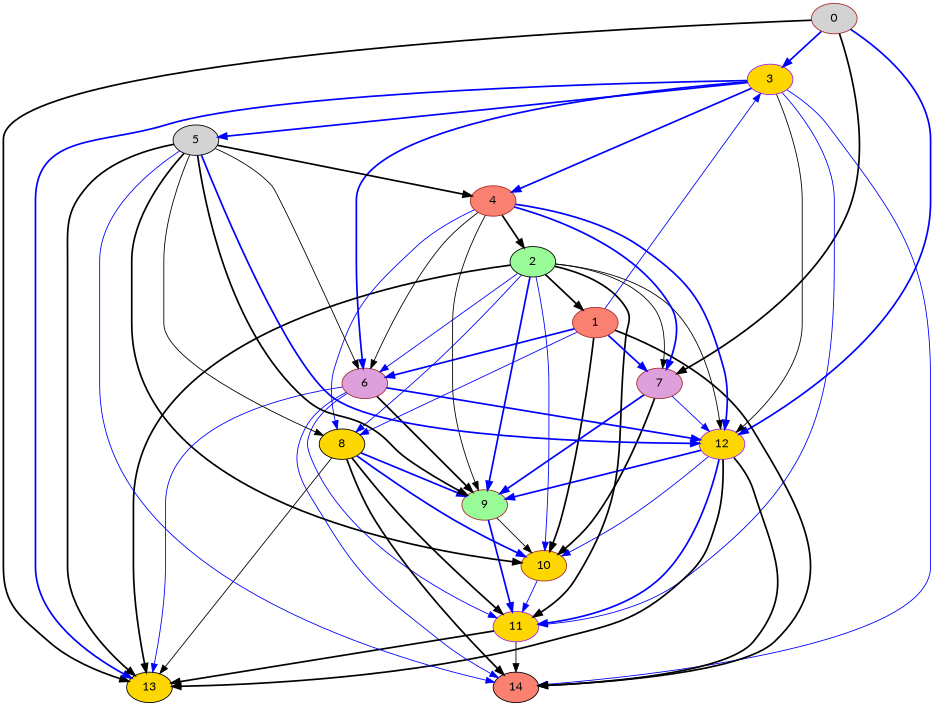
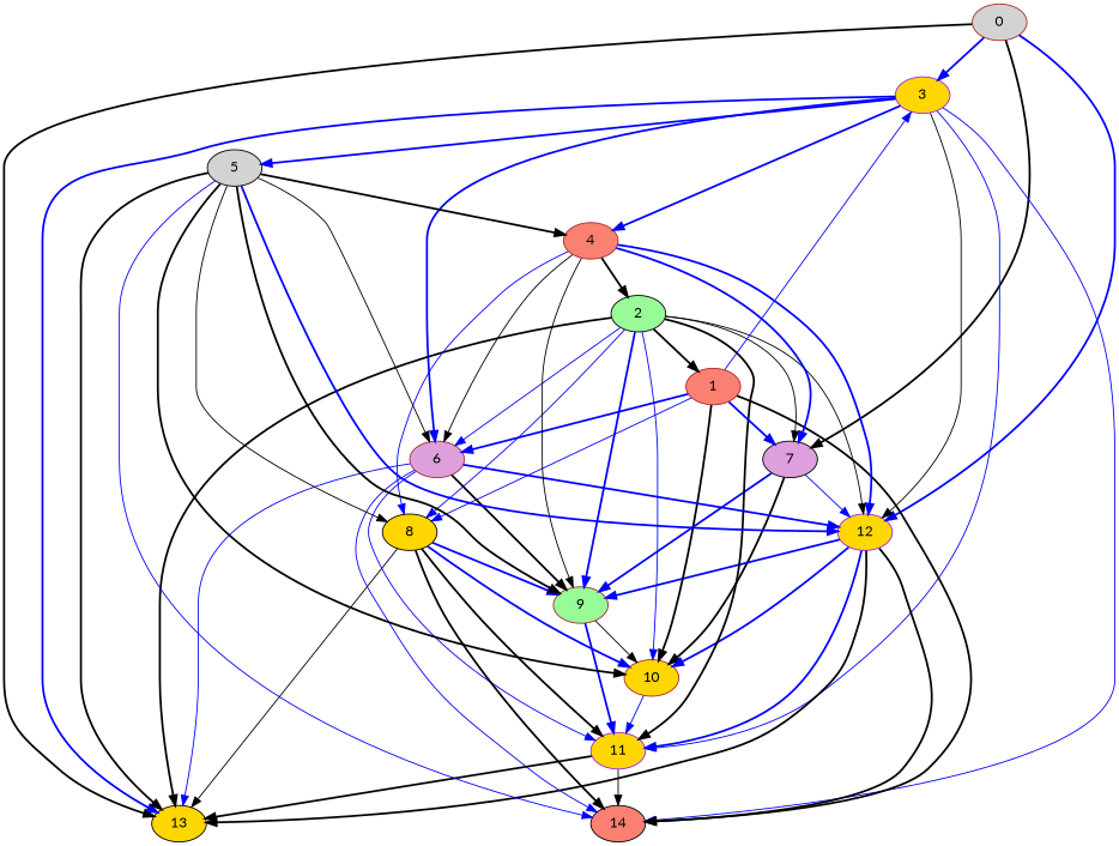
  digraph {
    fontname=Lato
    node [color=brown fillcolor=gold fontname=Lato style=filled]
    edge [color=blue fontname=Lato style=bold]
    0 [fillcolor=lightgrey]
    3 [color=purple]
-   7 [fillcolor=plum]
+   7 [color=black fillcolor=plum]
    12 [color=purple]
    13 [color=black]
    2 [color=black fillcolor=palegreen]
    1 [fillcolor=salmon]
    6 [fillcolor=plum]
    8 [color=black]
    10
    9 [fillcolor=palegreen]
    11 [color=purple]
    14 [color=black fillcolor=salmon]
    4 [fillcolor=salmon]
    5 [color=black fillcolor=lightgrey]
    0 -> 3
    0 -> 7 [color=black]
    0 -> 12
    0 -> 13 [color=black]
    3 -> 12 [color=black style=solid]
    3 -> 13
    3 -> 6
    3 -> 11 [style=solid]
    3 -> 14 [style=solid]
    3 -> 4
    3 -> 5
    7 -> 12 [style=solid]
    7 -> 10 [color=black]
    7 -> 9
    12 -> 13 [color=black]
-   12 -> 10 [style=solid]
+   12 -> 10
    12 -> 9
    12 -> 11
    12 -> 14 [color=black]
    2 -> 7 [color=black style=solid]
    2 -> 12 [color=black style=solid]
    2 -> 13 [color=black]
    2 -> 1 [color=black]
    2 -> 6 [style=solid]
    2 -> 8 [style=solid]
    2 -> 10 [style=solid]
    2 -> 9
    2 -> 11 [color=black]
    1 -> 3 [style=solid]
    1 -> 7
    1 -> 6
    1 -> 8 [style=solid]
    1 -> 10 [color=black]
    1 -> 14 [color=black]
    6 -> 12
    6 -> 13 [style=solid]
    6 -> 9 [color=black]
    6 -> 11 [style=solid]
    6 -> 14 [style=solid]
    8 -> 13 [color=black style=solid]
    8 -> 10
    8 -> 9
    8 -> 11 [color=black]
    8 -> 14 [color=black]
    10 -> 11 [style=solid]
    9 -> 10 [color=black style=solid]
    9 -> 11
    11 -> 13 [color=black]
    11 -> 14 [color=black style=solid]
    4 -> 7
    4 -> 12
    4 -> 2 [color=black]
    4 -> 6 [color=black style=solid]
    4 -> 8 [style=solid]
    4 -> 9 [color=black style=solid]
    5 -> 12
    5 -> 13 [color=black]
    5 -> 6 [color=black style=solid]
    5 -> 8 [color=black style=solid]
    5 -> 10 [color=black]
    5 -> 9 [color=black]
    5 -> 14 [style=solid]
    5 -> 4 [color=black]
  }
